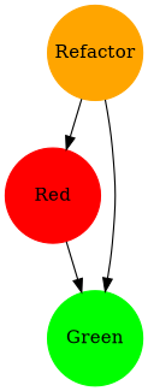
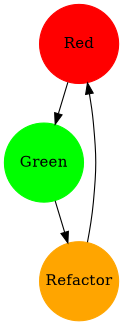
  digraph {
    node [fixedsize=true shape=circle style=filled]
    Red [color=red fillcolor=red width=1]
    Green [color=green fillcolor=green width=1]
    Refactor [color=orange fillcolor=orange width=1]
    Red -> Green
-   Refactor -> Green
+   Green -> Refactor
    Refactor -> Red
  }
